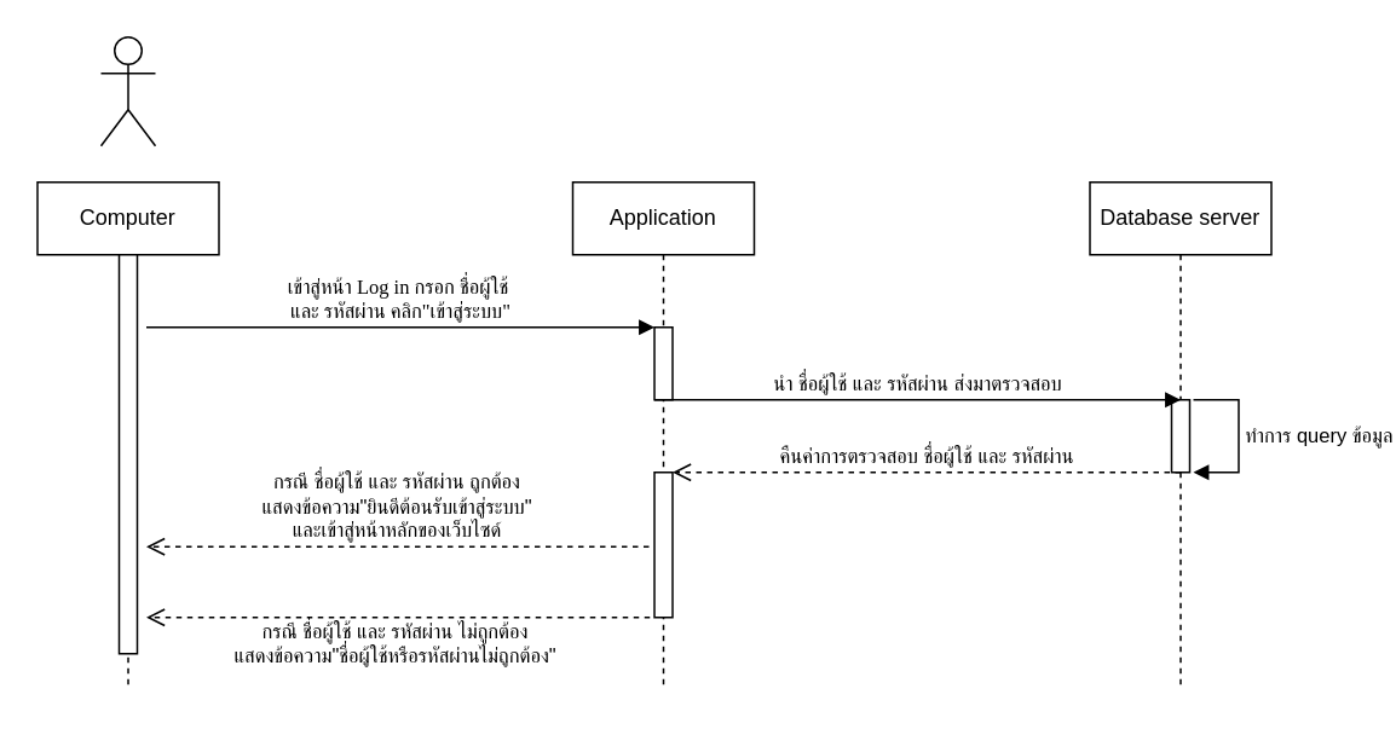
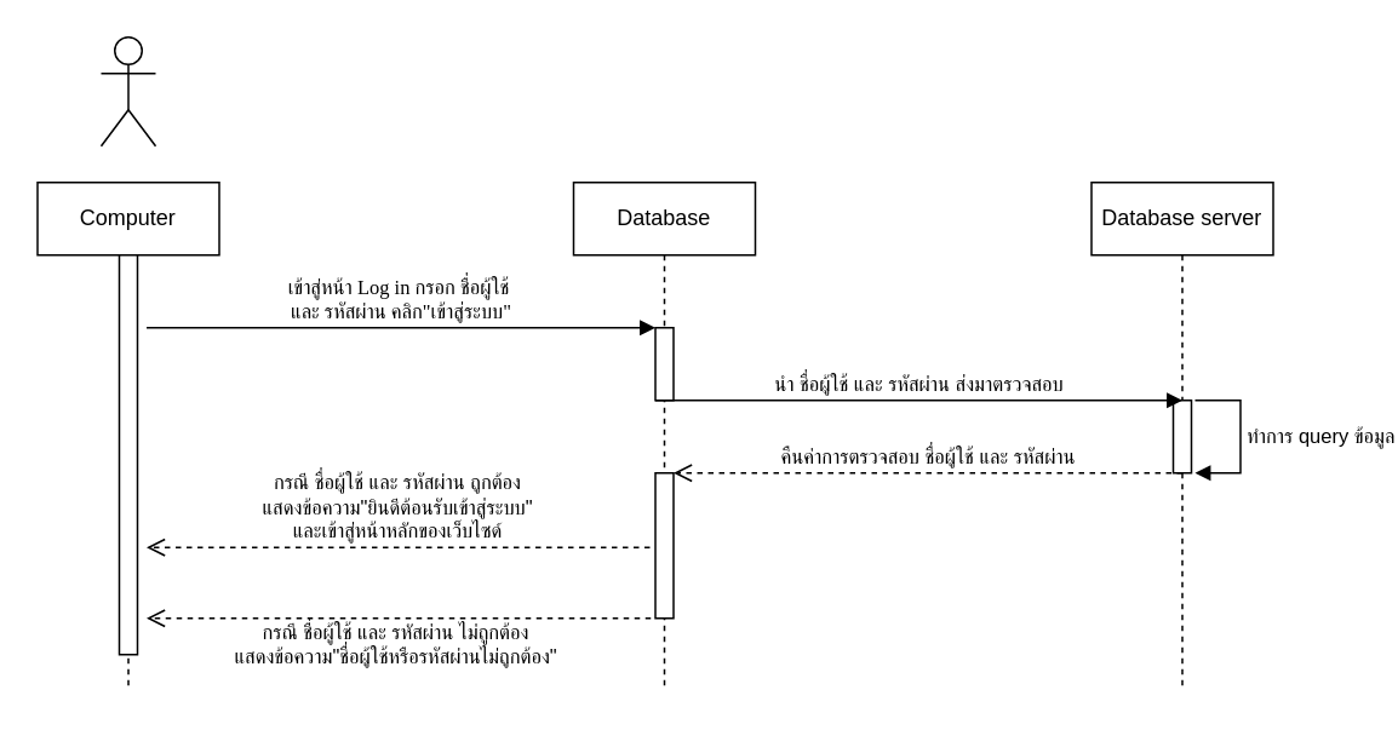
  <mxCell id="0" />
  <mxCell id="1" parent="0" />
  <mxCell id="2" value="Computer" style="shape=umlLifeline;perimeter=lifelinePerimeter;whiteSpace=wrap;html=1;container=1;collapsible=0;recursiveResize=0;outlineConnect=0;" parent="1" vertex="1"><mxGeometry x="20" y="100" width="100" height="280" as="geometry" /></mxCell>
  <mxCell id="3" value="" style="html=1;points=[];perimeter=orthogonalPerimeter;" parent="2" vertex="1"><mxGeometry x="45" y="40" width="10" height="220" as="geometry" /></mxCell>
  <mxCell id="4" value="" style="shape=umlActor;verticalLabelPosition=bottom;verticalAlign=top;html=1;" parent="1" vertex="1"><mxGeometry x="55" y="20" width="30" height="60" as="geometry" /></mxCell>
- <mxCell id="5" value="Application" style="shape=umlLifeline;perimeter=lifelinePerimeter;whiteSpace=wrap;html=1;container=1;collapsible=0;recursiveResize=0;outlineConnect=0;" parent="1" vertex="1"><mxGeometry x="315" y="100" width="100" height="280" as="geometry" /></mxCell>
+ <mxCell id="5" value="Database" style="shape=umlLifeline;perimeter=lifelinePerimeter;whiteSpace=wrap;html=1;container=1;collapsible=0;recursiveResize=0;outlineConnect=0;" parent="1" vertex="1"><mxGeometry x="315" y="100" width="100" height="280" as="geometry" /></mxCell>
  <mxCell id="6" value="" style="html=1;points=[];perimeter=orthogonalPerimeter;" parent="5" vertex="1"><mxGeometry x="45" y="80" width="10" height="40" as="geometry" /></mxCell>
  <mxCell id="7" value="" style="html=1;points=[];perimeter=orthogonalPerimeter;" parent="5" vertex="1"><mxGeometry x="45" y="160" width="10" height="80" as="geometry" /></mxCell>
  <mxCell id="8" value="Database server" style="shape=umlLifeline;perimeter=lifelinePerimeter;whiteSpace=wrap;html=1;container=1;collapsible=0;recursiveResize=0;outlineConnect=0;" parent="1" vertex="1"><mxGeometry x="600" y="100" width="100" height="280" as="geometry" /></mxCell>
  <mxCell id="9" value="" style="html=1;points=[];perimeter=orthogonalPerimeter;" parent="8" vertex="1"><mxGeometry x="45" y="120" width="10" height="40" as="geometry" /></mxCell>
  <mxCell id="10" value="&lt;font face=&quot;Tahoma&quot;&gt;เข้าสู่หน้า Log in กรอก ชื่อผู้ใช้&amp;nbsp;&lt;br&gt;และ รหัสผ่าน คลิก&quot;เข้าสู่ระบบ&quot;&lt;/font&gt;" style="html=1;verticalAlign=bottom;endArrow=block;entryX=0;entryY=0;" parent="1" target="6" edge="1"><mxGeometry relative="1" as="geometry"><mxPoint x="80" y="180" as="sourcePoint" /></mxGeometry></mxCell>
  <mxCell id="11" value="นำ ชื่อผู้ใช้ และ รหัสผ่าน ส่งมาตรวจสอบ" style="html=1;verticalAlign=bottom;endArrow=block;" parent="1" edge="1"><mxGeometry relative="1" as="geometry"><mxPoint x="360" y="220" as="sourcePoint" /><mxPoint x="650" y="220" as="targetPoint" /></mxGeometry></mxCell>
  <mxCell id="12" value="ทำการ query ข้อมูล" style="edgeStyle=orthogonalEdgeStyle;html=1;align=left;spacingLeft=2;endArrow=block;rounded=0;" parent="1" edge="1"><mxGeometry relative="1" as="geometry"><mxPoint x="657" y="220" as="sourcePoint" /><Array as="points"><mxPoint x="682" y="220" /></Array><mxPoint x="657" y="260" as="targetPoint" /></mxGeometry></mxCell>
  <mxCell id="13" value="คืนค่าการตรวจสอบ ชื่อผู้ใช้ และ รหัสผ่าน" style="html=1;verticalAlign=bottom;endArrow=open;dashed=1;endSize=8;" parent="1" edge="1"><mxGeometry relative="1" as="geometry"><mxPoint x="650" y="260" as="sourcePoint" /><mxPoint x="370" y="260" as="targetPoint" /></mxGeometry></mxCell>
  <mxCell id="14" value="กรณี ชื่อผู้ใช้ และ รหัสผ่าน ถูกต้อง&lt;br&gt;แสดงข้อความ&quot;ยินดีต้อนรับเข้าสู่ระบบ&quot;&lt;br&gt;และเข้าสู่หน้าหลักของเว็บไซด์" style="html=1;verticalAlign=bottom;endArrow=open;dashed=1;endSize=8;exitX=-0.3;exitY=0.513;exitDx=0;exitDy=0;exitPerimeter=0;" parent="1" source="7" edge="1"><mxGeometry relative="1" as="geometry"><mxPoint x="350" y="300" as="sourcePoint" /><mxPoint x="80" y="301" as="targetPoint" /></mxGeometry></mxCell>
  <mxCell id="15" value="กรณี ชื่อผู้ใช้ และ รหัสผ่าน ไม่ถูกต้อง&lt;br&gt;แสดงข้อความ&quot;ชื่อผู้ใช้หรือรหัสผ่านไม่ถูกต้อง&quot;" style="html=1;verticalAlign=bottom;endArrow=open;dashed=1;endSize=8;exitX=-0.3;exitY=0.513;exitDx=0;exitDy=0;exitPerimeter=0;" parent="1" edge="1"><mxGeometry x="0.026" y="30" relative="1" as="geometry"><mxPoint x="357.5" y="340" as="sourcePoint" /><mxPoint x="80" y="340" as="targetPoint" /><mxPoint x="1" as="offset" /></mxGeometry></mxCell>
